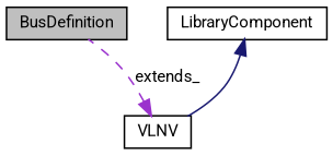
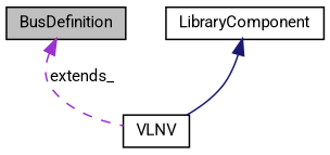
  digraph {
    fontname=Roboto
    node [color=black fontname=Roboto fontsize=10 shape=record]
    edge [dir=back fontname=Roboto fontsize=10 labelfontname=FreeSans labelfontsize=10]
    n1 [fillcolor=grey75 fontcolor=black height=0.2 label=BusDefinition style=filled width=0.4]
    n2 [height=0.2 label=LibraryComponent width=0.4]
    n3 [height=0.2 label=VLNV width=0.4]
    n2 -> n3 [color=midnightblue style=solid]
-   n3 -> n1 [color=darkorchid3 label=extends_ style=dashed]
+   n1 -> n3 [color=darkorchid3 label=extends_ style=dashed]
  }
